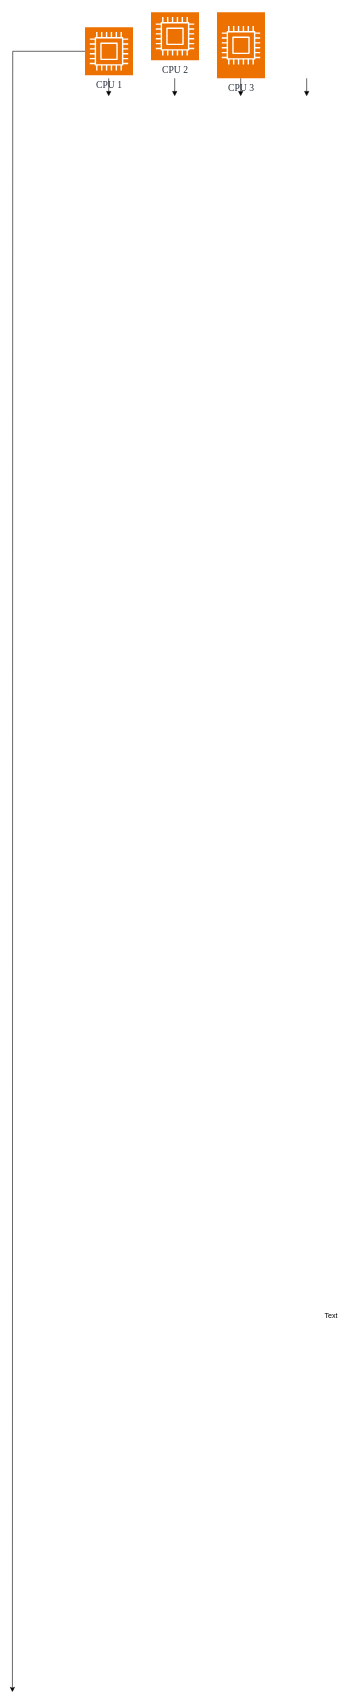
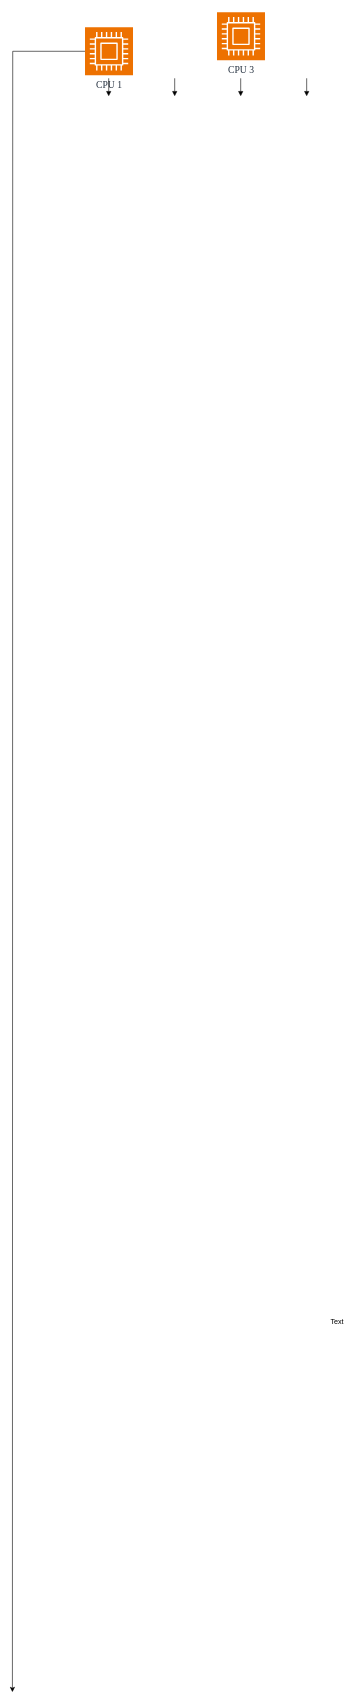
  <mxCell id="0" />
  <mxCell id="1" parent="0" />
  <mxCell id="2" value="" style="edgeStyle=orthogonalEdgeStyle;rounded=0;orthogonalLoop=1;jettySize=auto;html=1;" edge="1" parent="1" source="3"><mxGeometry relative="1" as="geometry"><mxPoint x="20" y="2820" as="targetPoint" /></mxGeometry></mxCell>
  <mxCell id="3" value="&lt;font style=&quot;font-size: 16px;&quot;&gt;CPU 1&lt;/font&gt;" style="points=[[0,0,0],[0.25,0,0],[0.5,0,0],[0.75,0,0],[1,0,0],[0,1,0],[0.25,1,0],[0.5,1,0],[0.75,1,0],[1,1,0],[0,0.25,0],[0,0.5,0],[0,0.75,0],[1,0.25,0],[1,0.5,0],[1,0.75,0]];outlineConnect=0;fontColor=light-dark(#232F3E,#000000);fillColor=#ED7100;strokeColor=#ffffff;dashed=0;verticalLabelPosition=bottom;verticalAlign=top;align=center;html=1;fontSize=12;fontStyle=0;aspect=fixed;shape=mxgraph.aws4.resourceIcon;resIcon=mxgraph.aws4.compute;fontFamily=Times New Roman;" vertex="1" parent="1"><mxGeometry x="141" y="45" width="80" height="80" as="geometry" /></mxCell>
- <mxCell id="4" value="&lt;font style=&quot;font-size: 16px;&quot;&gt;CPU 2&lt;/font&gt;" style="points=[[0,0,0],[0.25,0,0],[0.5,0,0],[0.75,0,0],[1,0,0],[0,1,0],[0.25,1,0],[0.5,1,0],[0.75,1,0],[1,1,0],[0,0.25,0],[0,0.5,0],[0,0.75,0],[1,0.25,0],[1,0.5,0],[1,0.75,0]];outlineConnect=0;fontColor=light-dark(#232F3E,#000000);fillColor=#ED7100;strokeColor=#ffffff;dashed=0;verticalLabelPosition=bottom;verticalAlign=top;align=center;html=1;fontSize=12;fontStyle=0;aspect=fixed;shape=mxgraph.aws4.resourceIcon;resIcon=mxgraph.aws4.compute;fontFamily=Times New Roman;" vertex="1" parent="1"><mxGeometry x="251" y="20" width="80" height="80" as="geometry" /></mxCell>
- <mxCell id="5" value="&lt;font style=&quot;font-size: 16px;&quot;&gt;CPU 3&lt;/font&gt;" style="points=[[0,0,0],[0.25,0,0],[0.5,0,0],[0.75,0,0],[1,0,0],[0,1,0],[0.25,1,0],[0.5,1,0],[0.75,1,0],[1,1,0],[0,0.25,0],[0,0.5,0],[0,0.75,0],[1,0.25,0],[1,0.5,0],[1,0.75,0]];outlineConnect=0;fontColor=light-dark(#232F3E,#000000);fillColor=#ED7100;strokeColor=#ffffff;dashed=0;verticalLabelPosition=bottom;verticalAlign=top;align=center;html=1;fontSize=12;fontStyle=0;aspect=fixed;shape=mxgraph.aws4.resourceIcon;resIcon=mxgraph.aws4.compute;fontFamily=Times New Roman;" vertex="1" parent="1"><mxGeometry x="361" y="20" width="80" height="110" as="geometry" /></mxCell>
- <mxCell id="6" value="Text" style="text;html=1;align=center;verticalAlign=middle;resizable=0;points=[];autosize=1;strokeColor=none;fillColor=none;" vertex="1" parent="1"><mxGeometry x="526" y="2178" width="50" height="30" as="geometry" /></mxCell>
+ <mxCell id="5" value="&lt;font style=&quot;font-size: 16px;&quot;&gt;CPU 3&lt;/font&gt;" style="points=[[0,0,0],[0.25,0,0],[0.5,0,0],[0.75,0,0],[1,0,0],[0,1,0],[0.25,1,0],[0.5,1,0],[0.75,1,0],[1,1,0],[0,0.25,0],[0,0.5,0],[0,0.75,0],[1,0.25,0],[1,0.5,0],[1,0.75,0]];outlineConnect=0;fontColor=light-dark(#232F3E,#000000);fillColor=#ED7100;strokeColor=#ffffff;dashed=0;verticalLabelPosition=bottom;verticalAlign=top;align=center;html=1;fontSize=12;fontStyle=0;aspect=fixed;shape=mxgraph.aws4.resourceIcon;resIcon=mxgraph.aws4.compute;fontFamily=Times New Roman;" vertex="1" parent="1"><mxGeometry x="361" y="20" width="80" height="80" as="geometry" /></mxCell>
+ <mxCell id="6" value="Text" style="text;html=1;align=center;verticalAlign=middle;resizable=0;points=[];autosize=1;strokeColor=none;fillColor=none;" vertex="1" parent="1"><mxGeometry x="536" y="2188" width="50" height="30" as="geometry" /></mxCell>
  <mxCell id="7" value="" style="edgeStyle=orthogonalEdgeStyle;html=1;endArrow=none;elbow=vertical;startArrow=block;startFill=1;strokeColor=light-dark(#000000,#000000);rounded=0;" edge="1" parent="1"><mxGeometry width="100" relative="1" as="geometry"><mxPoint x="180.5" y="160" as="sourcePoint" /><mxPoint x="180.5" y="130" as="targetPoint" /></mxGeometry></mxCell>
  <mxCell id="8" value="" style="edgeStyle=orthogonalEdgeStyle;html=1;endArrow=none;elbow=vertical;startArrow=block;startFill=1;strokeColor=light-dark(#000000,#000000);rounded=0;" edge="1" parent="1"><mxGeometry width="100" relative="1" as="geometry"><mxPoint x="290.5" y="160" as="sourcePoint" /><mxPoint x="290.5" y="130" as="targetPoint" /></mxGeometry></mxCell>
  <mxCell id="9" value="" style="edgeStyle=orthogonalEdgeStyle;html=1;endArrow=none;elbow=vertical;startArrow=block;startFill=1;strokeColor=light-dark(#000000,#000000);rounded=0;" edge="1" parent="1"><mxGeometry width="100" relative="1" as="geometry"><mxPoint x="400.5" y="160" as="sourcePoint" /><mxPoint x="400.5" y="130" as="targetPoint" /></mxGeometry></mxCell>
  <mxCell id="10" value="" style="edgeStyle=orthogonalEdgeStyle;html=1;endArrow=none;elbow=vertical;startArrow=block;startFill=1;strokeColor=light-dark(#000000,#000000);rounded=0;" edge="1" parent="1"><mxGeometry width="100" relative="1" as="geometry"><mxPoint x="510.5" y="160" as="sourcePoint" /><mxPoint x="510.5" y="130" as="targetPoint" /></mxGeometry></mxCell>
